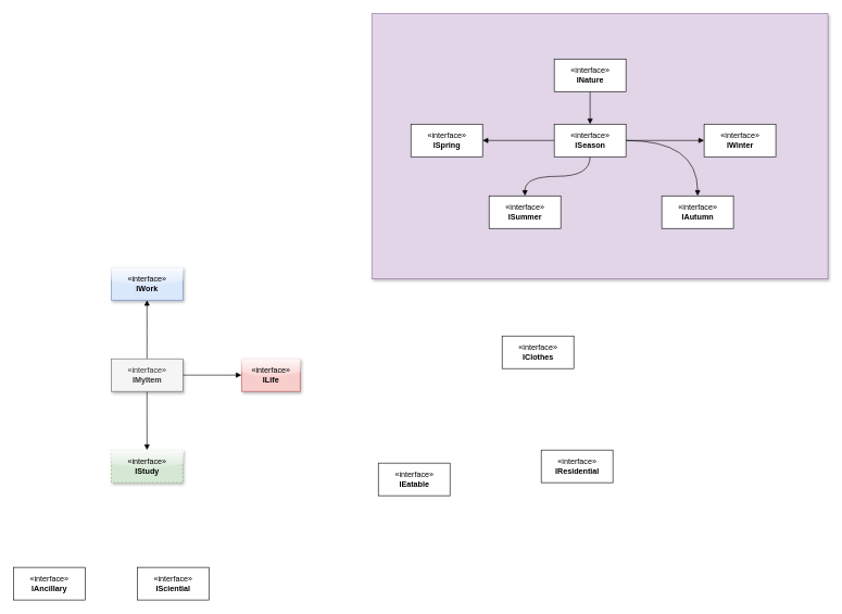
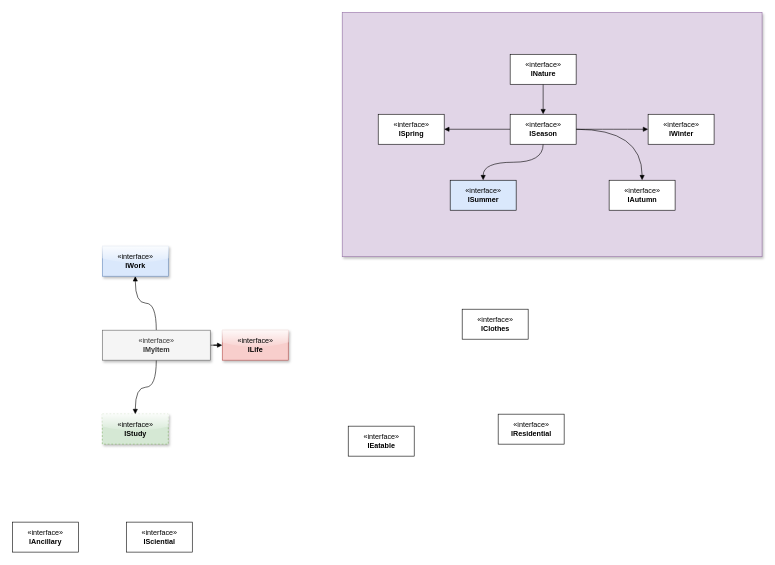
  <mxCell id="0" />
  <mxCell id="1" parent="0" />
  <mxCell id="2" value="" style="text;strokeColor=#9673a6;fillColor=#e1d5e7;align=left;verticalAlign=middle;spacingTop=-1;spacingLeft=4;spacingRight=4;rotatable=0;labelPosition=right;points=[];portConstraint=eastwest;rounded=0;shadow=1;glass=0;sketch=0;" vertex="1" parent="1"><mxGeometry x="570" y="20" width="700" height="407.5" as="geometry" /></mxCell>
  <mxCell id="3" value="«interface»&lt;br&gt;&lt;b&gt;IStudy&lt;/b&gt;" style="html=1;shadow=1;glass=1;fillColor=#d5e8d4;strokeColor=#82b366;dashed=1;" vertex="1" parent="1"><mxGeometry x="170" y="690" width="110" height="50" as="geometry" /></mxCell>
  <mxCell id="4" value="" style="edgeStyle=orthogonalEdgeStyle;curved=1;rounded=0;orthogonalLoop=1;jettySize=auto;html=1;endArrow=block;endFill=1;elbow=vertical;" edge="1" parent="1" source="7" target="9"><mxGeometry relative="1" as="geometry" /></mxCell>
  <mxCell id="5" value="" style="edgeStyle=orthogonalEdgeStyle;curved=1;rounded=0;orthogonalLoop=1;jettySize=auto;html=1;endArrow=block;endFill=1;elbow=vertical;" edge="1" parent="1" source="7" target="3"><mxGeometry relative="1" as="geometry" /></mxCell>
  <mxCell id="6" value="" style="edgeStyle=orthogonalEdgeStyle;curved=1;rounded=0;orthogonalLoop=1;jettySize=auto;html=1;endArrow=block;endFill=1;elbow=vertical;" edge="1" parent="1" source="7" target="8"><mxGeometry relative="1" as="geometry" /></mxCell>
- <mxCell id="7" value="«interface»&lt;br&gt;&lt;b&gt;IMyItem&lt;/b&gt;" style="html=1;shadow=1;glass=0;fillColor=#f5f5f5;fontColor=#333333;strokeColor=#666666;" vertex="1" parent="1"><mxGeometry x="170" y="550" width="110" height="50" as="geometry" /></mxCell>
- <mxCell id="8" value="«interface»&lt;br&gt;&lt;b&gt;ILife&lt;/b&gt;" style="html=1;fillColor=#f8cecc;strokeColor=#b85450;glass=1;shadow=1;rounded=0;sketch=0;" vertex="1" parent="1"><mxGeometry x="370" y="550" width="90" height="50" as="geometry" /></mxCell>
+ <mxCell id="7" value="«interface»&lt;br&gt;&lt;b&gt;IMyItem&lt;/b&gt;" style="html=1;shadow=1;glass=0;fillColor=#f5f5f5;fontColor=#333333;strokeColor=#666666;" vertex="1" parent="1"><mxGeometry x="170" y="550" width="180" height="50" as="geometry" /></mxCell>
+ <mxCell id="8" value="«interface»&lt;br&gt;&lt;b&gt;ILife&lt;/b&gt;" style="html=1;fillColor=#f8cecc;strokeColor=#b85450;glass=1;shadow=1;rounded=0;sketch=0;" vertex="1" parent="1"><mxGeometry x="370" y="550" width="110" height="50" as="geometry" /></mxCell>
  <mxCell id="9" value="«interface»&lt;br&gt;&lt;b&gt;IWork&lt;/b&gt;" style="html=1;shadow=1;glass=1;fillColor=#dae8fc;strokeColor=#6c8ebf;" vertex="1" parent="1"><mxGeometry x="170" y="410" width="110" height="50" as="geometry" /></mxCell>
  <mxCell id="10" value="«interface»&lt;br&gt;&lt;b&gt;ISciential&lt;/b&gt;" style="html=1;" vertex="1" parent="1"><mxGeometry x="210" y="870" width="110" height="50" as="geometry" /></mxCell>
  <mxCell id="11" value="«interface»&lt;br&gt;&lt;b&gt;IAncillary&lt;/b&gt;" style="html=1;" vertex="1" parent="1"><mxGeometry x="20" y="870" width="110" height="50" as="geometry" /></mxCell>
  <mxCell id="12" value="«interface»&lt;br&gt;&lt;b&gt;IClothes&lt;/b&gt;" style="html=1;" vertex="1" parent="1"><mxGeometry x="770" y="515" width="110" height="50" as="geometry" /></mxCell>
  <mxCell id="13" value="«interface»&lt;br&gt;&lt;b&gt;IEatable&lt;/b&gt;" style="html=1;" vertex="1" parent="1"><mxGeometry x="580" y="710" width="110" height="50" as="geometry" /></mxCell>
  <mxCell id="14" value="«interface»&lt;br&gt;&lt;b&gt;IResidential&lt;/b&gt;" style="html=1;" vertex="1" parent="1"><mxGeometry x="830" y="690" width="110" height="50" as="geometry" /></mxCell>
  <mxCell id="15" value="«interface»&lt;br&gt;&lt;b&gt;IWinter&lt;/b&gt;" style="html=1;" vertex="1" parent="1"><mxGeometry x="1080" y="190" width="110" height="50" as="geometry" /></mxCell>
  <mxCell id="16" value="«interface»&lt;br&gt;&lt;b&gt;ISpring&lt;/b&gt;" style="html=1;" vertex="1" parent="1"><mxGeometry x="630" y="190" width="110" height="50" as="geometry" /></mxCell>
  <mxCell id="17" value="«interface»&lt;br&gt;&lt;b&gt;IAutumn&lt;/b&gt;" style="html=1;" vertex="1" parent="1"><mxGeometry x="1015" y="300" width="110" height="50" as="geometry" /></mxCell>
- <mxCell id="18" value="«interface»&lt;br&gt;&lt;b&gt;ISummer&lt;/b&gt;" style="html=1;" vertex="1" parent="1"><mxGeometry x="750" y="300" width="110" height="50" as="geometry" /></mxCell>
+ <mxCell id="18" value="«interface»&lt;br&gt;&lt;b&gt;ISummer&lt;/b&gt;" style="html=1;fillColor=#dae8fc;" vertex="1" parent="1"><mxGeometry x="750" y="300" width="110" height="50" as="geometry" /></mxCell>
  <mxCell id="19" value="" style="edgeStyle=orthogonalEdgeStyle;rounded=0;orthogonalLoop=1;jettySize=auto;html=1;endArrow=block;endFill=1;" edge="1" parent="1" source="20" target="25"><mxGeometry relative="1" as="geometry" /></mxCell>
  <mxCell id="20" value="«interface»&lt;br&gt;&lt;b&gt;INature&lt;/b&gt;" style="html=1;" vertex="1" parent="1"><mxGeometry x="850" y="90" width="110" height="50" as="geometry" /></mxCell>
  <mxCell id="21" value="" style="edgeStyle=orthogonalEdgeStyle;rounded=0;orthogonalLoop=1;jettySize=auto;html=1;endArrow=block;endFill=1;" edge="1" parent="1" source="25" target="16"><mxGeometry relative="1" as="geometry" /></mxCell>
  <mxCell id="22" value="" style="edgeStyle=orthogonalEdgeStyle;rounded=0;orthogonalLoop=1;jettySize=auto;html=1;endArrow=block;endFill=1;elbow=vertical;curved=1;" edge="1" parent="1" source="25" target="18"><mxGeometry relative="1" as="geometry" /></mxCell>
  <mxCell id="23" value="" style="edgeStyle=orthogonalEdgeStyle;curved=1;rounded=0;orthogonalLoop=1;jettySize=auto;html=1;endArrow=block;endFill=1;elbow=vertical;" edge="1" parent="1" source="25" target="17"><mxGeometry relative="1" as="geometry" /></mxCell>
  <mxCell id="24" value="" style="edgeStyle=orthogonalEdgeStyle;curved=1;rounded=0;orthogonalLoop=1;jettySize=auto;html=1;endArrow=block;endFill=1;elbow=vertical;" edge="1" parent="1" source="25" target="15"><mxGeometry relative="1" as="geometry" /></mxCell>
  <mxCell id="25" value="«interface»&lt;br&gt;&lt;b&gt;ISeason&lt;/b&gt;" style="html=1;" vertex="1" parent="1"><mxGeometry x="850" y="190" width="110" height="50" as="geometry" /></mxCell>
